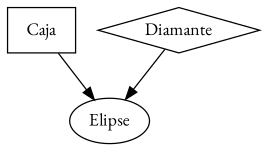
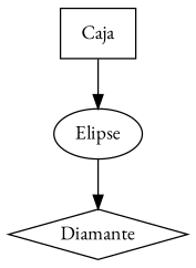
  digraph {
    fontname="EB Garamond"
    node [fontname="EB Garamond"]
    edge [fontname="EB Garamond"]
    n1 [label=Caja shape=box]
    n2 [label=Elipse shape=ellipse]
    n3 [label=Diamante shape=diamond]
    n1 -> n2
-   n3 -> n2
+   n2 -> n3
  }
